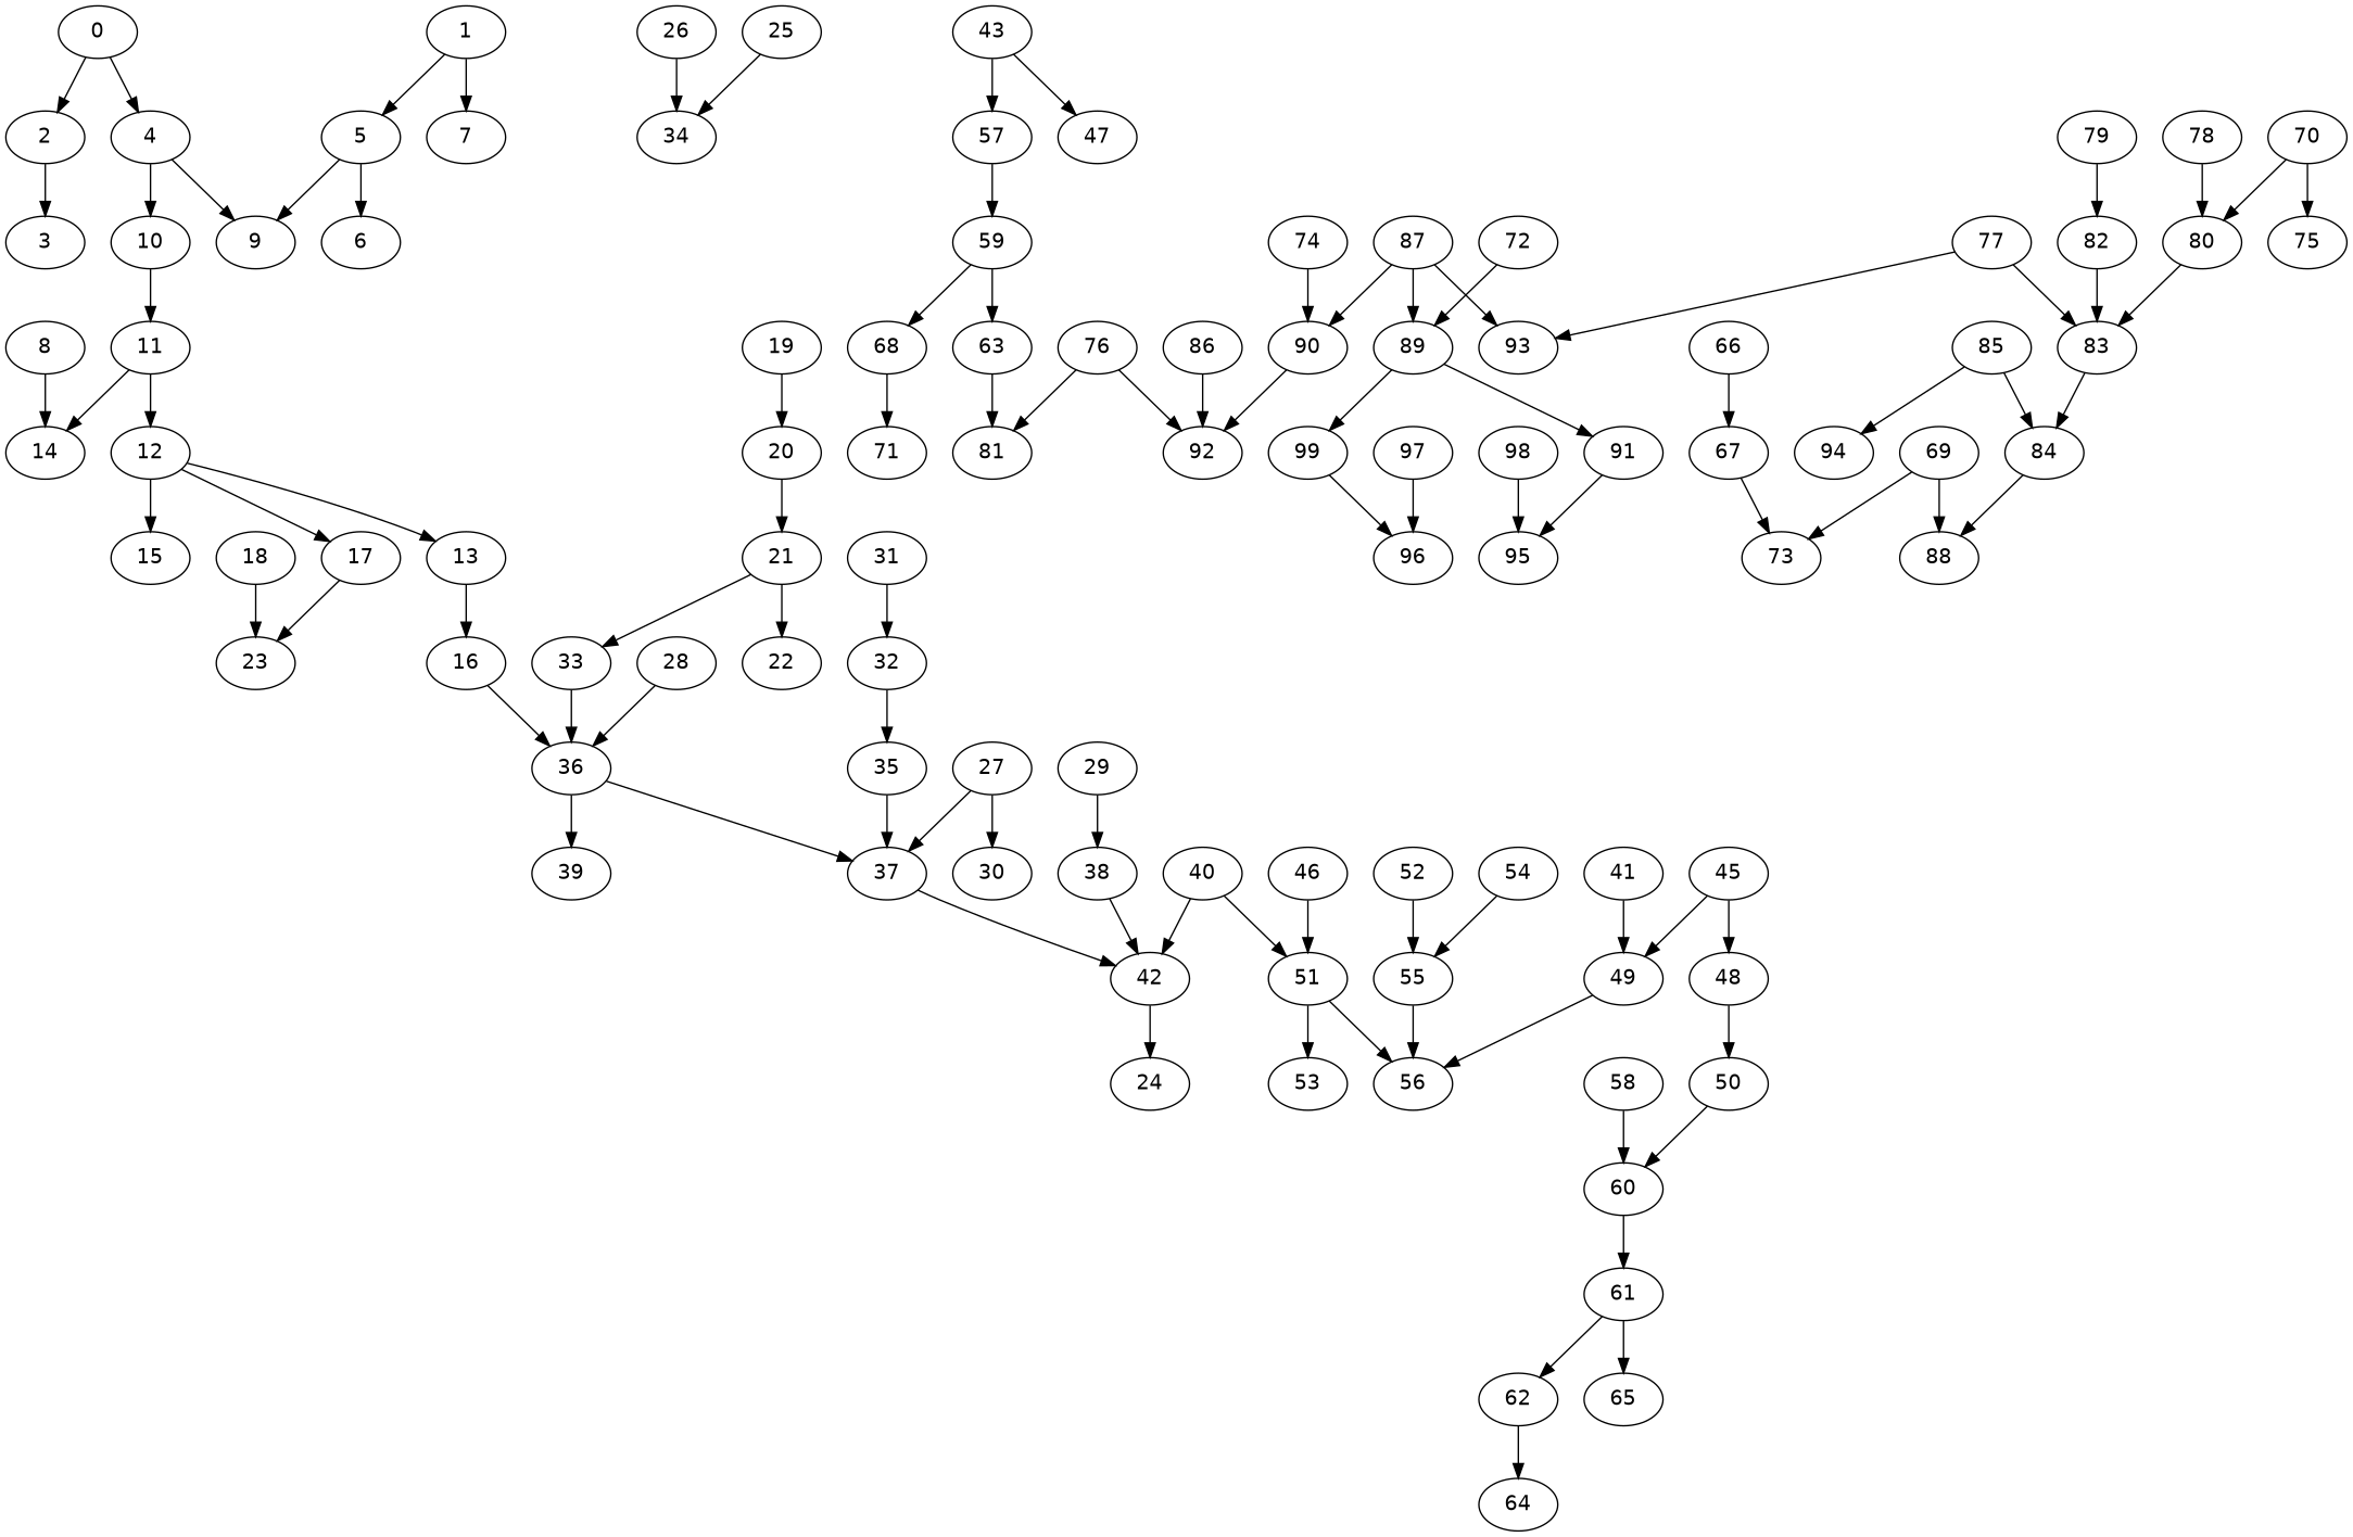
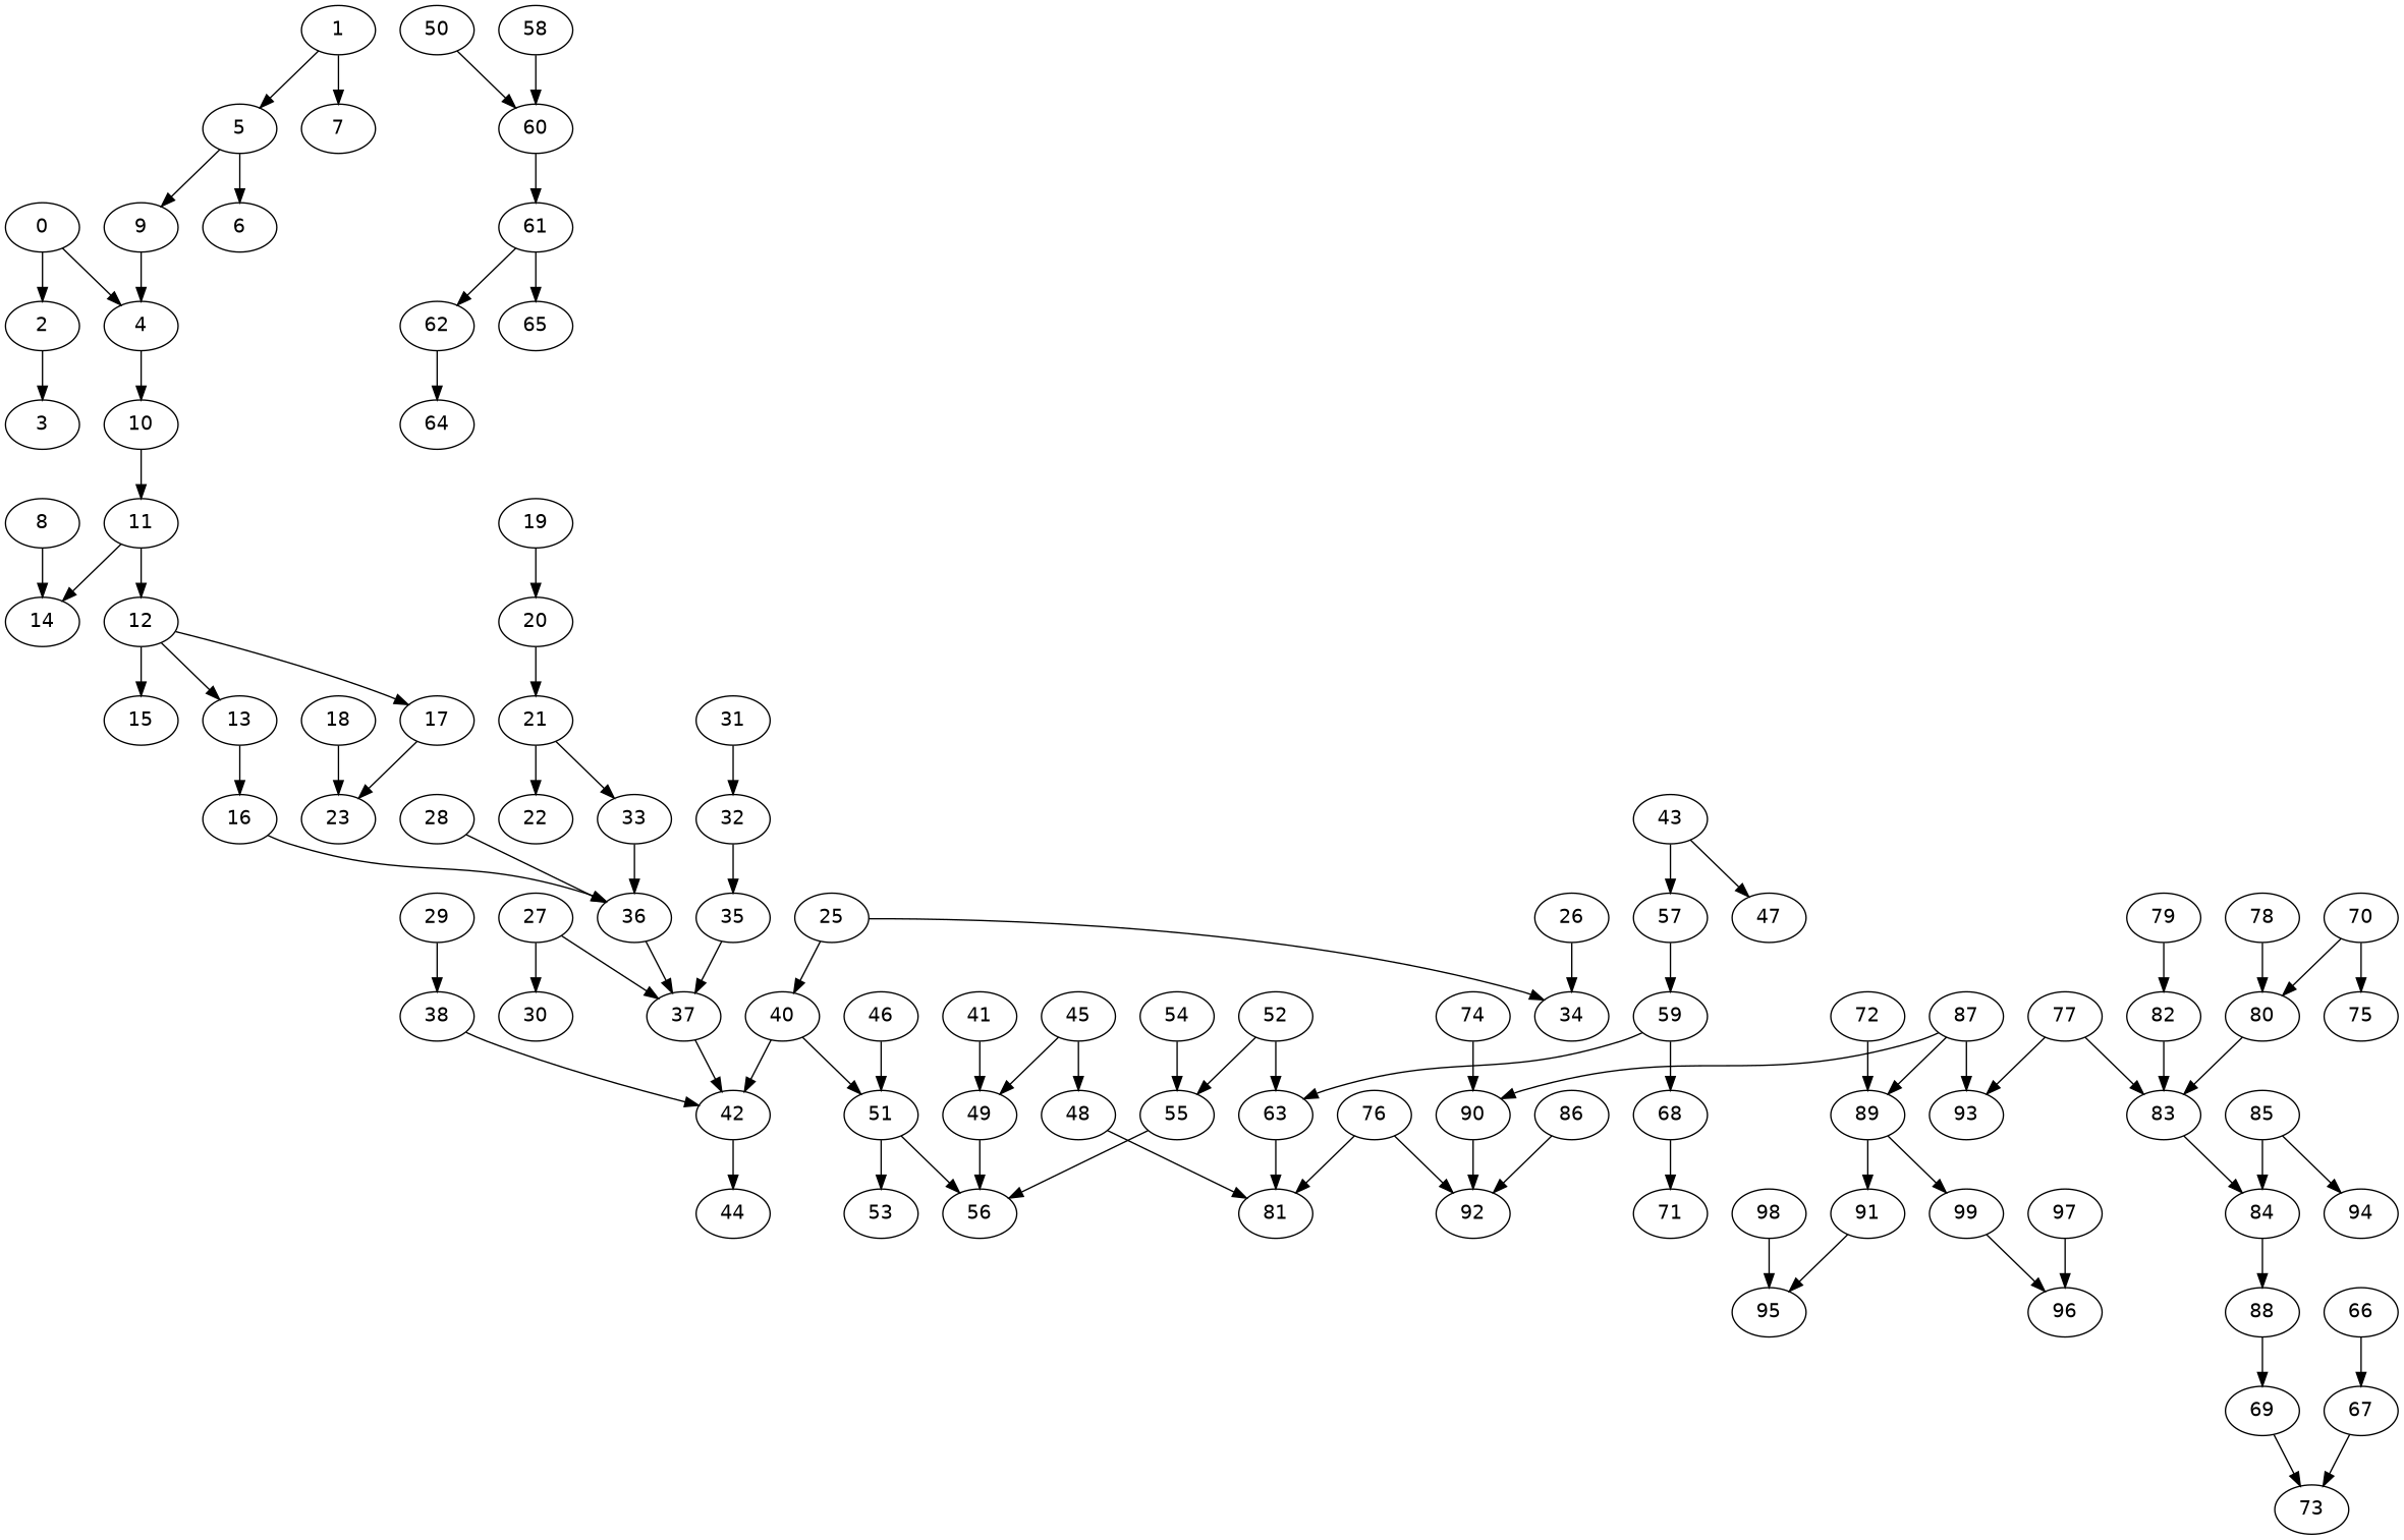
  digraph {
    fontname="DejaVu Sans"
    node [fontname="DejaVu Sans"]
    edge [fontname="DejaVu Sans" weight=3]
    0
    2
    4
    3
    9
    10
    1
    7
    5
    6
    11
    8
    14
    17
    23
    12
    13
    15
    16
    36
    19
    20
    21
    22
    33
    37
-   39
    18
    42
    26
    34
    25
    40
    51
    32
    35
    27
    30
    31
-   44 [label=24]
+   44
    53
    56
    28
    29
    38
    43
    47
    57
    59
    41
    49
    46
    63
    68
    45
    48
    50
    60
    61
    62
    64
    65
    52
    55
    81
    54
    58
    71
    79
    82
    83
    69
    73
    88
    66
    67
    70
    75
    80
    74
    90
    92
    72
    89
    91
    99
    84
    95
    96
    78
    76
    77
    93
    86
    85
    94
    87
    98
    97
    0 -> 2 [weight=5]
    0 -> 4 [weight=5]
    2 -> 3 [weight=1]
-   4 -> 9 [weight=4]
+   9 -> 4 [weight=4]
    4 -> 10 [weight=6]
    10 -> 11 [weight=4]
    1 -> 7 [weight=4]
    1 -> 5 [weight=1]
    5 -> 9 [weight=2]
    5 -> 6
    11 -> 14 [weight=4]
    11 -> 12 [weight=1]
    8 -> 14 [weight=13]
    17 -> 23 [weight=1]
    12 -> 17 [weight=1]
    12 -> 13
    12 -> 15 [weight=7]
    13 -> 16
    16 -> 36
    36 -> 37 [weight=2]
-   36 -> 39 [weight=11]
    19 -> 20 [weight=14]
    20 -> 21 [weight=17]
    21 -> 22
    21 -> 33 [weight=1]
    33 -> 36
    37 -> 42 [weight=2]
    18 -> 23 [weight=2]
    42 -> 44 [weight=8]
    26 -> 34 [weight=5]
    25 -> 34 [weight=2]
+   25 -> 40 [weight=11]
    40 -> 42 [weight=11]
    40 -> 51 [weight=1]
    51 -> 53
    51 -> 56 [weight=6]
    32 -> 35 [weight=11]
    35 -> 37 [weight=6]
    27 -> 37 [weight=4]
    27 -> 30 [weight=9]
    31 -> 32 [weight=8]
    28 -> 36
    29 -> 38 [weight=13]
    38 -> 42 [weight=9]
    43 -> 47 [weight=1]
    43 -> 57 [weight=12]
    57 -> 59
    59 -> 63 [weight=9]
    59 -> 68 [weight=2]
    41 -> 49 [weight=6]
    49 -> 56
    46 -> 51 [weight=11]
    63 -> 81 [weight=8]
    68 -> 71
    45 -> 49
    45 -> 48 [weight=6]
-   48 -> 50 [weight=2]
+   48 -> 81 [weight=2]
    50 -> 60 [weight=15]
    60 -> 61 [weight=14]
    61 -> 62
    61 -> 65 [weight=17]
    62 -> 64 [weight=8]
+   52 -> 63
    52 -> 55 [weight=5]
    55 -> 56
    54 -> 55
    58 -> 60 [weight=18]
    79 -> 82 [weight=6]
    82 -> 83 [weight=6]
    83 -> 84
    69 -> 73 [weight=6]
-   69 -> 88 [weight=12]
+   88 -> 69 [weight=12]
    66 -> 67 [weight=9]
    67 -> 73 [weight=6]
    70 -> 75 [weight=1]
    70 -> 80 [weight=10]
    80 -> 83 [weight=9]
    74 -> 90 [weight=12]
    90 -> 92 [weight=13]
    72 -> 89 [weight=10]
    89 -> 91 [weight=9]
    89 -> 99 [weight=9]
    91 -> 95 [weight=8]
    99 -> 96 [weight=10]
    84 -> 88 [weight=2]
    78 -> 80 [weight=5]
    76 -> 81 [weight=5]
    76 -> 92 [weight=7]
    77 -> 83 [weight=10]
    77 -> 93 [weight=1]
    86 -> 92 [weight=8]
    85 -> 84 [weight=14]
    85 -> 94 [weight=10]
    87 -> 90 [weight=2]
    87 -> 89 [weight=11]
    87 -> 93 [weight=10]
    98 -> 95 [weight=12]
    97 -> 96 [weight=16]
  }
